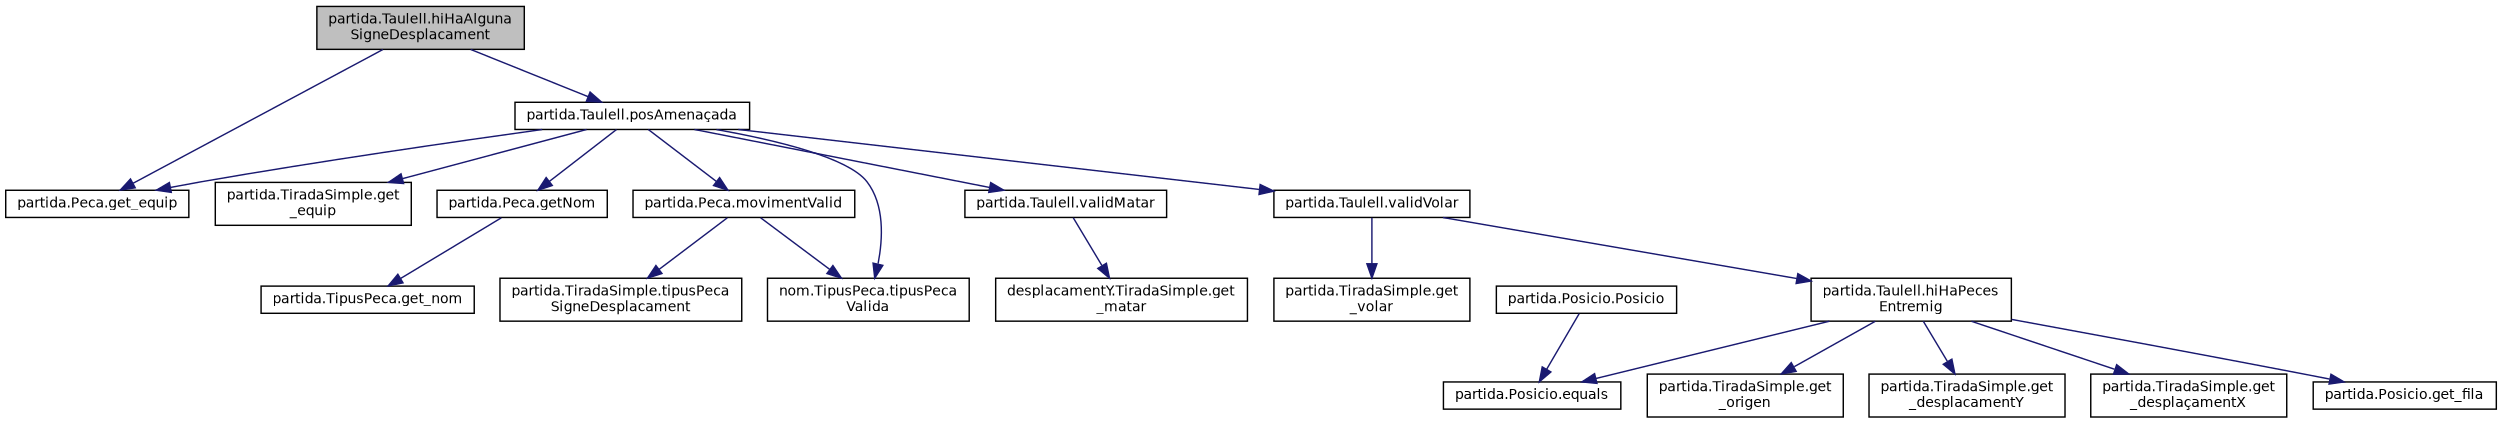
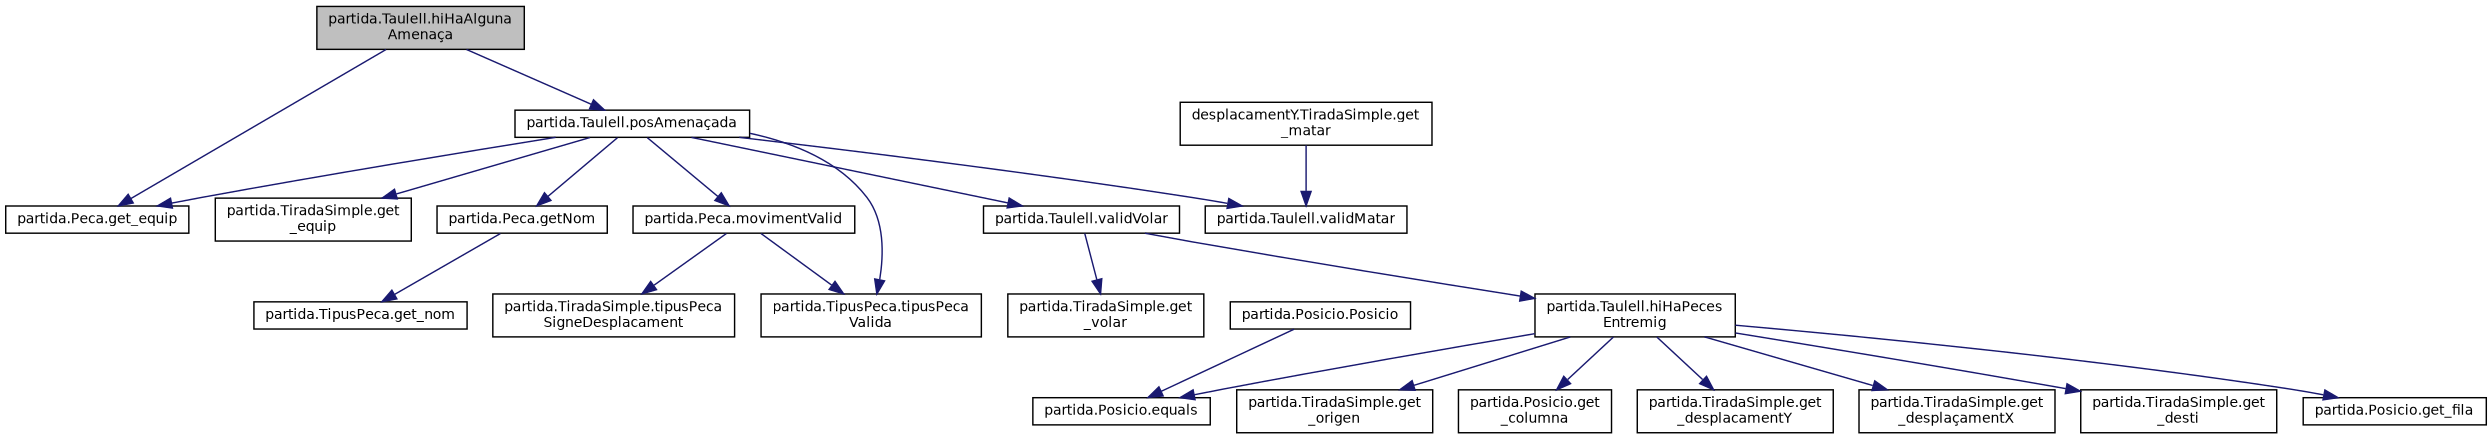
  digraph {
    rankdir=TB
    node [color=black fillcolor=white fontname=Helvetica fontsize=10 shape=record style=filled]
    edge [color=midnightblue fontname=Helvetica fontsize=10 labelfontname=Helvetica labelfontsize=10 style=solid]
-   n1 [fillcolor=grey75 fontcolor=black height=0.2 label="partida.Taulell.hiHaAlguna\lSigneDesplacament" width=0.4]
+   n1 [fillcolor=grey75 fontcolor=black height=0.2 label="partida.Taulell.hiHaAlguna\lAmenaça" width=0.4]
    n2 [height=0.2 label="partida.Peca.get_equip" width=0.4]
    n3 [height=0.2 label="partida.Taulell.posAmenaçada" width=0.4]
    n4 [height=0.2 label="partida.TiradaSimple.get\l_equip" width=0.4]
    n5 [height=0.2 label="partida.Peca.getNom" width=0.4]
    n6 [height=0.2 label="partida.Peca.movimentValid" width=0.4]
    n7 [height=0.2 label="partida.Taulell.validMatar" width=0.4]
    n8 [height=0.2 label="partida.Taulell.validVolar" width=0.4]
-   n9 [height=0.2 label="nom.TipusPeca.tipusPeca\lValida" width=0.4]
+   n9 [height=0.2 label="partida.TipusPeca.tipusPeca\lValida" width=0.4]
    n10 [height=0.2 label="partida.TiradaSimple.get\l_origen" width=0.4]
    n11 [height=0.2 label="partida.TipusPeca.get_nom" width=0.4]
    n12 [height=0.2 label="partida.TiradaSimple.tipusPeca\lSigneDesplacament" width=0.4]
    n13 [height=0.2 label="desplacamentY.TiradaSimple.get\l_matar" width=0.4]
    n14 [height=0.2 label="partida.TiradaSimple.get\l_volar" width=0.4]
    n15 [height=0.2 label="partida.Taulell.hiHaPeces\lEntremig" width=0.4]
    n16 [height=0.2 label="partida.Posicio.equals" width=0.4]
+   n17 [height=0.2 label="partida.Posicio.get\l_columna" width=0.4]
    n18 [height=0.2 label="partida.TiradaSimple.get\l_desplacamentY" width=0.4]
    n19 [height=0.2 label="partida.TiradaSimple.get\l_desplaçamentX" width=0.4]
+   n20 [height=0.2 label="partida.TiradaSimple.get\l_desti" width=0.4]
    n21 [height=0.2 label="partida.Posicio.get_fila" width=0.4]
    n22 [height=0.2 label="partida.Posicio.Posicio" width=0.4]
    n1 -> n2
    n1 -> n3
    n3 -> n2
    n3 -> n4
    n3 -> n5
    n3 -> n6
    n3 -> n7
    n3 -> n8
    n3 -> n9
    n5 -> n11
    n6 -> n9
    n6 -> n12
-   n7 -> n13
+   n13 -> n7
    n8 -> n14
    n8 -> n15
    n15 -> n10
    n15 -> n16
+   n15 -> n17
    n15 -> n18
    n15 -> n19
+   n15 -> n20
    n15 -> n21
    n22 -> n16
  }
